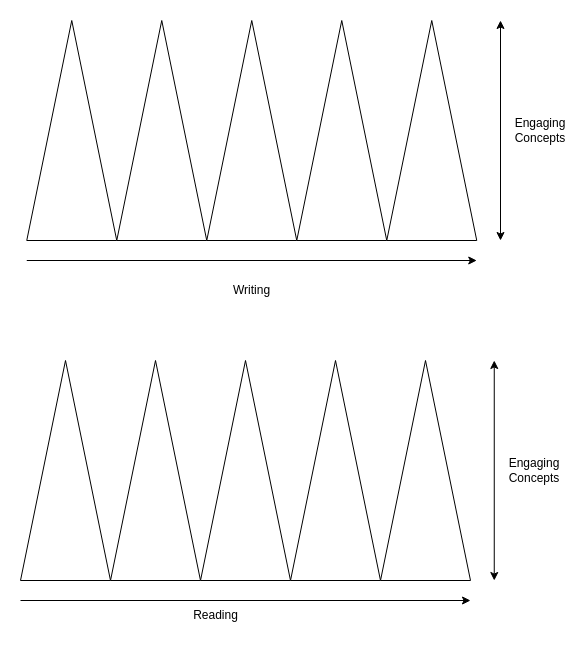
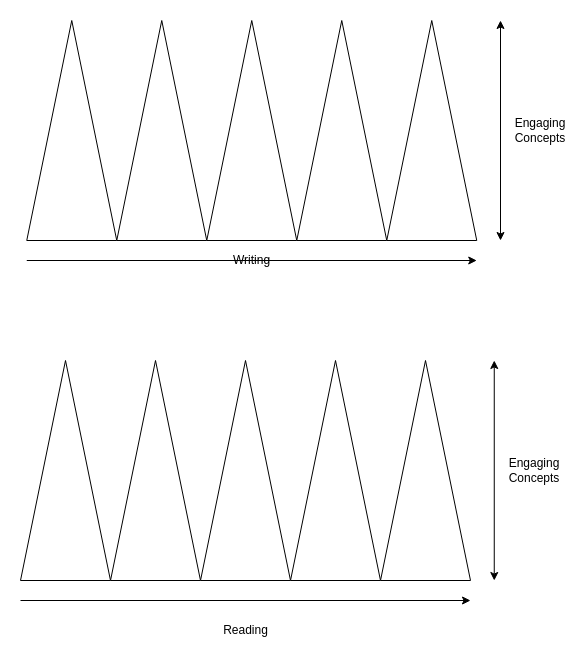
  <mxCell id="0" />
  <mxCell id="1" parent="0" />
  <mxCell id="2" value="" style="triangle;whiteSpace=wrap;html=1;direction=north;" parent="1" vertex="1"><mxGeometry x="26.25" y="20" width="90" height="220" as="geometry" /></mxCell>
  <mxCell id="3" value="" style="triangle;whiteSpace=wrap;html=1;direction=north;" parent="1" vertex="1"><mxGeometry x="116.25" y="20" width="90" height="220" as="geometry" /></mxCell>
  <mxCell id="4" value="" style="triangle;whiteSpace=wrap;html=1;direction=north;" parent="1" vertex="1"><mxGeometry x="206.25" y="20" width="90" height="220" as="geometry" /></mxCell>
  <mxCell id="5" value="" style="triangle;whiteSpace=wrap;html=1;direction=north;" parent="1" vertex="1"><mxGeometry x="296.25" y="20" width="90" height="220" as="geometry" /></mxCell>
  <mxCell id="6" value="" style="triangle;whiteSpace=wrap;html=1;direction=north;" parent="1" vertex="1"><mxGeometry x="386.25" y="20" width="90" height="220" as="geometry" /></mxCell>
  <mxCell id="7" value="" style="endArrow=classic;startArrow=none;html=1;startFill=0;" parent="1" edge="1"><mxGeometry width="50" height="50" relative="1" as="geometry"><mxPoint x="26.25" y="260" as="sourcePoint" /><mxPoint x="476.25" y="260" as="targetPoint" /></mxGeometry></mxCell>
- <mxCell id="8" value="Writing" style="text;html=1;strokeColor=none;fillColor=none;align=center;verticalAlign=middle;whiteSpace=wrap;rounded=0;" parent="1" vertex="1"><mxGeometry x="178.75" y="280" width="145" height="20" as="geometry" /></mxCell>
+ <mxCell id="8" value="Writing" style="text;html=1;strokeColor=none;fillColor=none;align=center;verticalAlign=middle;whiteSpace=wrap;rounded=0;" parent="1" vertex="1"><mxGeometry x="178.75" y="250" width="145" height="20" as="geometry" /></mxCell>
  <mxCell id="9" value="Engaging Concepts" style="text;html=1;strokeColor=none;fillColor=none;align=center;verticalAlign=middle;whiteSpace=wrap;rounded=0;" vertex="1" parent="1"><mxGeometry x="520" y="120" width="40" height="20" as="geometry" /></mxCell>
  <mxCell id="10" value="" style="endArrow=classic;startArrow=classic;html=1;" edge="1" parent="1"><mxGeometry width="50" height="50" relative="1" as="geometry"><mxPoint x="500" y="240" as="sourcePoint" /><mxPoint x="500" y="20" as="targetPoint" /></mxGeometry></mxCell>
  <mxCell id="11" value="" style="triangle;whiteSpace=wrap;html=1;direction=north;" vertex="1" parent="1"><mxGeometry x="20" y="360" width="90" height="220" as="geometry" /></mxCell>
  <mxCell id="12" value="" style="triangle;whiteSpace=wrap;html=1;direction=north;" vertex="1" parent="1"><mxGeometry x="110" y="360" width="90" height="220" as="geometry" /></mxCell>
  <mxCell id="13" value="" style="triangle;whiteSpace=wrap;html=1;direction=north;" vertex="1" parent="1"><mxGeometry x="200" y="360" width="90" height="220" as="geometry" /></mxCell>
  <mxCell id="14" value="" style="triangle;whiteSpace=wrap;html=1;direction=north;" vertex="1" parent="1"><mxGeometry x="290" y="360" width="90" height="220" as="geometry" /></mxCell>
  <mxCell id="15" value="" style="triangle;whiteSpace=wrap;html=1;direction=north;" vertex="1" parent="1"><mxGeometry x="380" y="360" width="90" height="220" as="geometry" /></mxCell>
  <mxCell id="16" value="" style="endArrow=classic;startArrow=none;html=1;startFill=0;" edge="1" parent="1"><mxGeometry width="50" height="50" relative="1" as="geometry"><mxPoint x="20" y="600" as="sourcePoint" /><mxPoint x="470" y="600" as="targetPoint" /></mxGeometry></mxCell>
- <mxCell id="17" value="Reading" style="text;html=1;strokeColor=none;fillColor=none;align=center;verticalAlign=middle;whiteSpace=wrap;rounded=0;" vertex="1" parent="1"><mxGeometry x="142.5" y="605" width="145" height="20" as="geometry" /></mxCell>
+ <mxCell id="17" value="Reading" style="text;html=1;strokeColor=none;fillColor=none;align=center;verticalAlign=middle;whiteSpace=wrap;rounded=0;" vertex="1" parent="1"><mxGeometry x="172.5" y="620" width="145" height="20" as="geometry" /></mxCell>
  <mxCell id="18" value="Engaging Concepts" style="text;html=1;strokeColor=none;fillColor=none;align=center;verticalAlign=middle;whiteSpace=wrap;rounded=0;" vertex="1" parent="1"><mxGeometry x="513.75" y="460" width="40" height="20" as="geometry" /></mxCell>
  <mxCell id="19" value="" style="endArrow=classic;startArrow=classic;html=1;" edge="1" parent="1"><mxGeometry width="50" height="50" relative="1" as="geometry"><mxPoint x="493.75" y="580" as="sourcePoint" /><mxPoint x="493.75" y="360" as="targetPoint" /></mxGeometry></mxCell>
